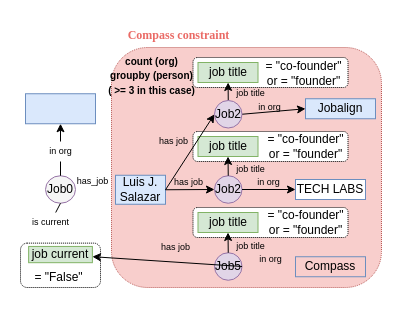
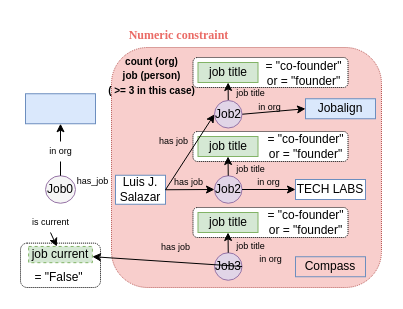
  <mxCell id="0" />
  <mxCell id="1" parent="0" />
  <mxCell id="2" value="" style="rounded=1;whiteSpace=wrap;html=1;dashed=1;dashPattern=1 1;fillColor=#f8cecc;strokeColor=#b85450;" parent="1" vertex="1"><mxGeometry x="111" y="47" width="270" height="240" as="geometry" /></mxCell>
  <mxCell id="3" value="" style="rounded=1;whiteSpace=wrap;html=1;dashed=1;dashPattern=1 1;" parent="1" vertex="1"><mxGeometry x="192.5" y="207" width="155" height="30" as="geometry" /></mxCell>
  <mxCell id="4" value="" style="rounded=1;whiteSpace=wrap;html=1;dashed=1;dashPattern=1 1;" parent="1" vertex="1"><mxGeometry x="192.5" y="131" width="155" height="30" as="geometry" /></mxCell>
  <mxCell id="5" value="" style="rounded=1;whiteSpace=wrap;html=1;dashed=1;dashPattern=1 1;" parent="1" vertex="1"><mxGeometry x="192.5" y="57" width="155" height="30" as="geometry" /></mxCell>
  <mxCell id="6" value="" style="rounded=1;whiteSpace=wrap;html=1;dashed=1;dashPattern=1 1;" parent="1" vertex="1"><mxGeometry x="20.01" y="242.63" width="80" height="44.37" as="geometry" /></mxCell>
  <mxCell id="7" value="" style="rounded=0;whiteSpace=wrap;html=1;fontSize=18;fillColor=#dae8fc;strokeColor=#6c8ebf;" parent="1" vertex="1"><mxGeometry x="25" y="93.25" width="70" height="30" as="geometry" /></mxCell>
- <mxCell id="8" value="&lt;font style=&quot;font-size: 12px;&quot;&gt;job current&lt;/font&gt;" style="rounded=0;whiteSpace=wrap;html=1;fontSize=10;strokeWidth=1;fillColor=#d5e8d4;strokeColor=#82b366;" parent="1" vertex="1"><mxGeometry x="28.13" y="245.94" width="63.75" height="16.25" as="geometry" /></mxCell>
+ <mxCell id="8" value="&lt;font style=&quot;font-size: 12px;&quot;&gt;job current&lt;/font&gt;" style="rounded=0;whiteSpace=wrap;html=1;fontSize=10;strokeWidth=1;fillColor=#d5e8d4;strokeColor=#82b366;dashed=1;" parent="1" vertex="1"><mxGeometry x="28.13" y="245.94" width="63.75" height="16.25" as="geometry" /></mxCell>
  <mxCell id="9" value="has_job" style="text;html=1;align=center;verticalAlign=middle;resizable=0;points=[];autosize=1;strokeColor=none;fillColor=none;fontSize=9;" parent="1" vertex="1"><mxGeometry x="67" y="171" width="50" height="20" as="geometry" /></mxCell>
  <mxCell id="10" value="Job0" style="ellipse;whiteSpace=wrap;html=1;fillColor=#f5f5f5;strokeColor=#9673a6;" parent="1" vertex="1"><mxGeometry x="45" y="175.25" width="30" height="27.5" as="geometry" /></mxCell>
  <mxCell id="11" value="= &quot;False&quot;" style="text;html=1;align=center;verticalAlign=middle;resizable=0;points=[];autosize=1;strokeColor=none;fillColor=none;dashed=1;dashPattern=1 1;" parent="1" vertex="1"><mxGeometry x="28.13" y="267" width="60" height="20" as="geometry" /></mxCell>
  <mxCell id="12" value="Job2" style="ellipse;whiteSpace=wrap;html=1;fillColor=#e1d5e7;strokeColor=#9673a6;" parent="1" vertex="1"><mxGeometry x="214" y="175.25" width="27.5" height="27.5" as="geometry" /></mxCell>
- <mxCell id="13" value="Job5" style="ellipse;whiteSpace=wrap;html=1;fillColor=#e1d5e7;strokeColor=#9673a6;" parent="1" vertex="1"><mxGeometry x="214" y="252.25" width="27.5" height="27.5" as="geometry" /></mxCell>
+ <mxCell id="13" value="Job3" style="ellipse;whiteSpace=wrap;html=1;fillColor=#e1d5e7;strokeColor=#9673a6;" parent="1" vertex="1"><mxGeometry x="214" y="252.25" width="27.5" height="27.5" as="geometry" /></mxCell>
  <mxCell id="14" value="has job" style="text;html=1;align=center;verticalAlign=middle;resizable=0;points=[];autosize=1;strokeColor=none;fillColor=none;fontSize=9;" parent="1" vertex="1"><mxGeometry x="155" y="237" width="40" height="20" as="geometry" /></mxCell>
  <mxCell id="15" value="has job" style="text;html=1;align=center;verticalAlign=middle;resizable=0;points=[];autosize=1;strokeColor=none;fillColor=none;fontSize=9;" parent="1" vertex="1"><mxGeometry x="152.5" y="131" width="40" height="20" as="geometry" /></mxCell>
  <mxCell id="16" value="has job" style="text;html=1;align=center;verticalAlign=middle;resizable=0;points=[];autosize=1;strokeColor=none;fillColor=none;fontSize=9;" parent="1" vertex="1"><mxGeometry x="167.5" y="172" width="40" height="20" as="geometry" /></mxCell>
  <mxCell id="17" value="job title" style="text;html=1;align=center;verticalAlign=middle;resizable=0;points=[];autosize=1;strokeColor=none;fillColor=none;fontSize=9;" parent="1" vertex="1"><mxGeometry x="230" y="83.25" width="40" height="20" as="geometry" /></mxCell>
  <mxCell id="18" value="&lt;font style=&quot;font-size: 12px;&quot;&gt;job title&lt;/font&gt;" style="rounded=0;whiteSpace=wrap;html=1;fillColor=#d5e8d4;strokeColor=#82b366;" parent="1" vertex="1"><mxGeometry x="197.5" y="62" width="60" height="20" as="geometry" /></mxCell>
  <mxCell id="19" value="job title" style="rounded=0;whiteSpace=wrap;html=1;fillColor=#d5e8d4;strokeColor=#82b366;" parent="1" vertex="1"><mxGeometry x="197.5" y="212" width="60" height="20" as="geometry" /></mxCell>
  <mxCell id="20" value="job title" style="rounded=0;whiteSpace=wrap;html=1;fillColor=#d5e8d4;strokeColor=#82b366;" parent="1" vertex="1"><mxGeometry x="197.5" y="136" width="60" height="20" as="geometry" /></mxCell>
  <mxCell id="21" value="job title" style="text;html=1;align=center;verticalAlign=middle;resizable=0;points=[];autosize=1;strokeColor=none;fillColor=none;fontSize=9;" parent="1" vertex="1"><mxGeometry x="230" y="235.82" width="40" height="20" as="geometry" /></mxCell>
  <mxCell id="22" value="job title" style="text;html=1;align=center;verticalAlign=middle;resizable=0;points=[];autosize=1;strokeColor=none;fillColor=none;fontSize=9;" parent="1" vertex="1"><mxGeometry x="230" y="159" width="40" height="20" as="geometry" /></mxCell>
  <mxCell id="23" value="= &quot;co-founder&quot; &lt;br&gt;or = &quot;founder&quot;" style="text;html=1;align=center;verticalAlign=middle;resizable=0;points=[];autosize=1;strokeColor=none;fillColor=none;fontSize=12;" parent="1" vertex="1"><mxGeometry x="260" y="131" width="90" height="30" as="geometry" /></mxCell>
  <mxCell id="24" value="= &quot;co-founder&quot; &lt;br&gt;or = &quot;founder&quot;" style="text;html=1;align=center;verticalAlign=middle;resizable=0;points=[];autosize=1;strokeColor=none;fillColor=none;fontSize=12;" parent="1" vertex="1"><mxGeometry x="260" y="207" width="90" height="30" as="geometry" /></mxCell>
  <mxCell id="25" value="= &quot;co-founder&quot; &lt;br&gt;or = &quot;founder&quot;" style="text;html=1;align=center;verticalAlign=middle;resizable=0;points=[];autosize=1;strokeColor=none;fillColor=none;fontSize=12;" parent="1" vertex="1"><mxGeometry x="257.5" y="58" width="90" height="30" as="geometry" /></mxCell>
  <mxCell id="26" value="" style="endArrow=none;html=1;rounded=0;fontSize=12;exitX=1;exitY=0.5;exitDx=0;exitDy=0;startArrow=none;" parent="1" source="35" edge="1"><mxGeometry width="50" height="50" relative="1" as="geometry"><mxPoint x="290" y="122.25" as="sourcePoint" /><mxPoint x="335" y="267" as="targetPoint" /></mxGeometry></mxCell>
  <mxCell id="27" value="" style="endArrow=none;html=1;rounded=0;fontSize=12;exitX=1;exitY=0.5;exitDx=0;exitDy=0;startArrow=none;" parent="1" source="34" edge="1"><mxGeometry width="50" height="50" relative="1" as="geometry"><mxPoint x="310" y="142.25" as="sourcePoint" /><mxPoint x="335" y="189" as="targetPoint" /></mxGeometry></mxCell>
  <mxCell id="28" value="&lt;font style=&quot;font-size: 12px;&quot;&gt;Jobalign&lt;/font&gt;" style="rounded=0;whiteSpace=wrap;html=1;fillColor=#dae8fc;strokeColor=#6c8ebf;" parent="1" vertex="1"><mxGeometry x="305" y="98.25" width="70" height="20" as="geometry" /></mxCell>
  <mxCell id="29" value="in org" style="text;html=1;align=center;verticalAlign=middle;resizable=0;points=[];autosize=1;strokeColor=none;fillColor=none;fontSize=9;" parent="1" vertex="1"><mxGeometry x="250" y="249" width="40" height="20" as="geometry" /></mxCell>
  <mxCell id="30" value="in org" style="text;html=1;align=center;verticalAlign=middle;resizable=0;points=[];autosize=1;strokeColor=none;fillColor=none;fontSize=9;" parent="1" vertex="1"><mxGeometry x="247.5" y="172" width="40" height="20" as="geometry" /></mxCell>
- <mxCell id="31" value="&lt;font style=&quot;font-size: 10px;&quot;&gt;&lt;b&gt;count (org)&lt;br&gt;groupby (person)&lt;br&gt;( &amp;gt;= 3 in this case)&lt;/b&gt;&lt;/font&gt;" style="text;html=1;align=center;verticalAlign=middle;resizable=0;points=[];autosize=1;strokeColor=none;fillColor=none;fontSize=12;" parent="1" vertex="1"><mxGeometry x="95.5" y="45" width="110" height="60" as="geometry" /></mxCell>
- <mxCell id="32" value="&lt;font style=&quot;font-size: 12px;&quot;&gt;Luis J.&lt;br&gt;Salazar&lt;/font&gt;" style="rounded=0;whiteSpace=wrap;html=1;fillColor=#dae8fc;strokeColor=#6c8ebf;" parent="1" vertex="1"><mxGeometry x="115" y="174.75" width="50" height="29" as="geometry" /></mxCell>
+ <mxCell id="31" value="&lt;font style=&quot;font-size: 10px;&quot;&gt;&lt;b&gt;count (org)&lt;br&gt;job (person)&lt;br&gt;( &amp;gt;= 3 in this case)&lt;/b&gt;&lt;/font&gt;" style="text;html=1;align=center;verticalAlign=middle;resizable=0;points=[];autosize=1;strokeColor=none;fillColor=none;fontSize=12;" parent="1" vertex="1"><mxGeometry x="95.5" y="45" width="110" height="60" as="geometry" /></mxCell>
+ <mxCell id="32" value="&lt;font style=&quot;font-size: 12px;&quot;&gt;Luis J.&lt;br&gt;Salazar&lt;/font&gt;" style="rounded=0;whiteSpace=wrap;html=1;fillColor=#ffffff;strokeColor=#6c8ebf;" parent="1" vertex="1"><mxGeometry x="115" y="174.75" width="50" height="29" as="geometry" /></mxCell>
  <mxCell id="33" value="in org" style="text;html=1;align=center;verticalAlign=middle;resizable=0;points=[];autosize=1;strokeColor=none;fillColor=none;fontSize=9;" parent="1" vertex="1"><mxGeometry x="249" y="97.25" width="40" height="20" as="geometry" /></mxCell>
  <mxCell id="34" value="&lt;font style=&quot;font-size: 12px;&quot;&gt;TECH LABS&lt;/font&gt;" style="rounded=0;whiteSpace=wrap;html=1;fillColor=#ffffff;strokeColor=#6c8ebf;" parent="1" vertex="1"><mxGeometry x="295" y="179" width="70" height="20" as="geometry" /></mxCell>
  <mxCell id="35" value="&lt;font style=&quot;font-size: 12px;&quot;&gt;Compass&lt;/font&gt;" style="rounded=0;whiteSpace=wrap;html=1;fillColor=#f8cecc;strokeColor=#6c8ebf;" parent="1" vertex="1"><mxGeometry x="295" y="256.25" width="70" height="20" as="geometry" /></mxCell>
  <mxCell id="36" value="" style="endArrow=classic;html=1;rounded=0;fontSize=12;exitX=0.5;exitY=0;exitDx=0;exitDy=0;entryX=0.5;entryY=1;entryDx=0;entryDy=0;startArrow=none;" parent="1" source="47" target="7" edge="1"><mxGeometry width="50" height="50" relative="1" as="geometry"><mxPoint x="185" y="197" as="sourcePoint" /><mxPoint x="235" y="147" as="targetPoint" /></mxGeometry></mxCell>
+ <mxCell id="37" value="" style="endArrow=classic;html=1;rounded=0;fontSize=12;exitX=0.5;exitY=1;exitDx=0;exitDy=0;startArrow=none;" parent="1" source="49" target="8" edge="1"><mxGeometry width="50" height="50" relative="1" as="geometry"><mxPoint x="135" y="207" as="sourcePoint" /><mxPoint x="185" y="157" as="targetPoint" /></mxGeometry></mxCell>
  <mxCell id="38" value="" style="endArrow=classic;html=1;rounded=0;fontSize=9;entryX=0;entryY=0.5;entryDx=0;entryDy=0;exitX=1;exitY=0.5;exitDx=0;exitDy=0;" parent="1" source="32" target="46" edge="1"><mxGeometry width="50" height="50" relative="1" as="geometry"><mxPoint x="145" y="187" as="sourcePoint" /><mxPoint x="212.5" y="113.25" as="targetPoint" /></mxGeometry></mxCell>
  <mxCell id="39" value="" style="endArrow=classic;html=1;rounded=0;fontSize=9;exitX=1;exitY=0.5;exitDx=0;exitDy=0;entryX=0;entryY=0.5;entryDx=0;entryDy=0;" parent="1" source="32" target="12" edge="1"><mxGeometry width="50" height="50" relative="1" as="geometry"><mxPoint x="145" y="187" as="sourcePoint" /><mxPoint x="195" y="137" as="targetPoint" /></mxGeometry></mxCell>
  <mxCell id="40" value="" style="endArrow=classic;html=1;rounded=0;fontSize=9;exitX=0.5;exitY=0;exitDx=0;exitDy=0;" parent="1" source="46" target="18" edge="1"><mxGeometry width="50" height="50" relative="1" as="geometry"><mxPoint x="229" y="97" as="sourcePoint" /><mxPoint x="195" y="137" as="targetPoint" /></mxGeometry></mxCell>
  <mxCell id="41" value="" style="endArrow=classic;html=1;rounded=0;fontSize=9;exitX=1;exitY=0.5;exitDx=0;exitDy=0;entryX=0;entryY=0.5;entryDx=0;entryDy=0;" parent="1" source="46" target="28" edge="1"><mxGeometry width="50" height="50" relative="1" as="geometry"><mxPoint x="245" y="113.25" as="sourcePoint" /><mxPoint x="265" y="77" as="targetPoint" /></mxGeometry></mxCell>
  <mxCell id="42" value="" style="endArrow=classic;html=1;rounded=0;fontSize=9;exitX=0.5;exitY=0;exitDx=0;exitDy=0;entryX=0.5;entryY=1;entryDx=0;entryDy=0;" parent="1" source="12" target="20" edge="1"><mxGeometry width="50" height="50" relative="1" as="geometry"><mxPoint x="225" y="177" as="sourcePoint" /><mxPoint x="245" y="157" as="targetPoint" /></mxGeometry></mxCell>
  <mxCell id="43" value="" style="endArrow=classic;html=1;rounded=0;fontSize=9;exitX=1;exitY=0.5;exitDx=0;exitDy=0;entryX=0;entryY=0.5;entryDx=0;entryDy=0;" parent="1" source="12" target="34" edge="1"><mxGeometry width="50" height="50" relative="1" as="geometry"><mxPoint x="195" y="207" as="sourcePoint" /><mxPoint x="245" y="157" as="targetPoint" /></mxGeometry></mxCell>
  <mxCell id="44" value="" style="endArrow=classic;html=1;rounded=0;fontSize=9;exitX=0.5;exitY=0;exitDx=0;exitDy=0;entryX=0.5;entryY=1;entryDx=0;entryDy=0;" parent="1" source="13" target="19" edge="1"><mxGeometry width="50" height="50" relative="1" as="geometry"><mxPoint x="195" y="237" as="sourcePoint" /><mxPoint x="245" y="187" as="targetPoint" /></mxGeometry></mxCell>
  <mxCell id="45" value="" style="endArrow=classic;html=1;rounded=0;fontSize=9;exitX=1;exitY=0.5;exitDx=0;exitDy=0;" parent="1" source="13" target="8" edge="1"><mxGeometry width="50" height="50" relative="1" as="geometry"><mxPoint x="195" y="237" as="sourcePoint" /><mxPoint x="245" y="187" as="targetPoint" /></mxGeometry></mxCell>
  <mxCell id="46" value="Job2" style="ellipse;whiteSpace=wrap;html=1;fillColor=#e1d5e7;strokeColor=#9673a6;" parent="1" vertex="1"><mxGeometry x="214" y="100" width="27.5" height="27.5" as="geometry" /></mxCell>
  <mxCell id="47" value="in org" style="text;html=1;align=center;verticalAlign=middle;resizable=0;points=[];autosize=1;strokeColor=none;fillColor=none;fontSize=9;" parent="1" vertex="1"><mxGeometry x="40.01" y="141" width="40" height="20" as="geometry" /></mxCell>
  <mxCell id="48" value="" style="endArrow=none;html=1;rounded=0;fontSize=12;exitX=0.5;exitY=0;exitDx=0;exitDy=0;entryX=0.5;entryY=1;entryDx=0;entryDy=0;" parent="1" source="10" target="47" edge="1"><mxGeometry width="50" height="50" relative="1" as="geometry"><mxPoint x="60" y="175.25" as="sourcePoint" /><mxPoint x="60" y="123.25" as="targetPoint" /></mxGeometry></mxCell>
  <mxCell id="49" value="is current" style="text;html=1;align=center;verticalAlign=middle;resizable=0;points=[];autosize=1;strokeColor=none;fillColor=none;fontSize=9;" parent="1" vertex="1"><mxGeometry x="25.01" y="212" width="50" height="20" as="geometry" /></mxCell>
- <mxCell id="50" value="" style="endArrow=none;html=1;rounded=0;fontSize=12;exitX=0.5;exitY=1;exitDx=0;exitDy=0;" parent="1" source="10" target="49" edge="1"><mxGeometry width="50" height="50" relative="1" as="geometry"><mxPoint x="60" y="202.75" as="sourcePoint" /><mxPoint x="60.004" y="245.94" as="targetPoint" /></mxGeometry></mxCell>
- <mxCell id="51" value="&lt;font color=&quot;#ea6b66&quot; face=&quot;Times New Roman&quot;&gt;&lt;b&gt;Compass constraint&lt;/b&gt;&lt;/font&gt;" style="text;html=1;strokeColor=none;fillColor=none;align=center;verticalAlign=middle;whiteSpace=wrap;rounded=0;" vertex="1" parent="1"><mxGeometry x="120.5" y="20" width="114.5" height="30" as="geometry" /></mxCell>
+ <mxCell id="51" value="&lt;font color=&quot;#ea6b66&quot; face=&quot;Times New Roman&quot;&gt;&lt;b&gt;Numeric constraint&lt;/b&gt;&lt;/font&gt;" style="text;html=1;strokeColor=none;fillColor=none;align=center;verticalAlign=middle;whiteSpace=wrap;rounded=0;" vertex="1" parent="1"><mxGeometry x="120.5" y="20" width="114.5" height="30" as="geometry" /></mxCell>
